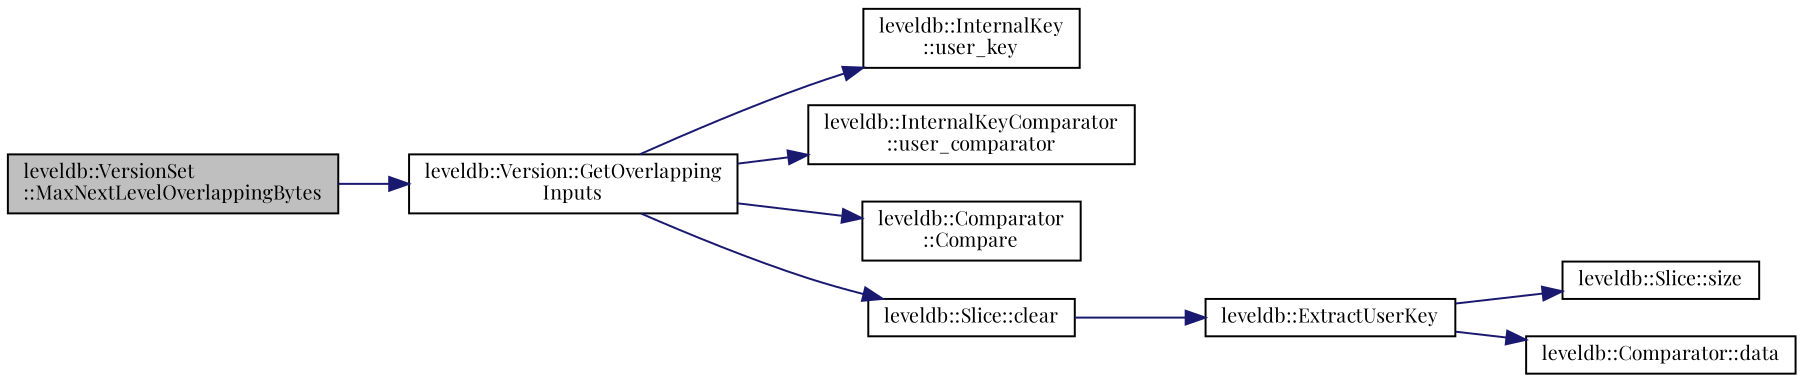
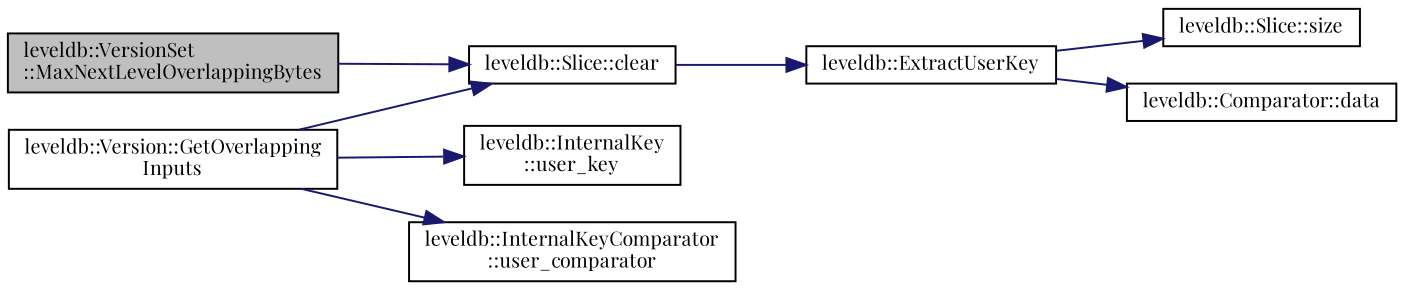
  digraph {
    fontname="Playfair Display"
    rankdir=LR
    node [color=black fillcolor=white fontname="Playfair Display" fontsize=10 shape=record style=filled]
    edge [color=midnightblue fontname="Playfair Display" fontsize=10 labelfontname=Helvetica labelfontsize=10 style=solid]
    n1 [fillcolor=grey75 fontcolor=black height=0.2 label="leveldb::VersionSet\l::MaxNextLevelOverlappingBytes" width=0.4]
    n2 [height=0.2 label="leveldb::Version::GetOverlapping\lInputs" width=0.4]
    n3 [height=0.2 label="leveldb::InternalKey\l::user_key" width=0.4]
    n4 [height=0.2 label="leveldb::InternalKeyComparator\l::user_comparator" width=0.4]
-   n5 [height=0.2 label="leveldb::Comparator\l::Compare" width=0.4]
    n6 [height=0.2 label="leveldb::Slice::clear" width=0.4]
    n7 [height=0.2 label="leveldb::ExtractUserKey" width=0.4]
    n8 [height=0.2 label="leveldb::Slice::size" width=0.4]
    n9 [height=0.2 label="leveldb::Comparator::data" width=0.4]
-   n1 -> n2
+   n1 -> n6
    n2 -> n3
    n2 -> n4
-   n2 -> n5
    n2 -> n6
    n6 -> n7
    n7 -> n8
    n7 -> n9
  }
